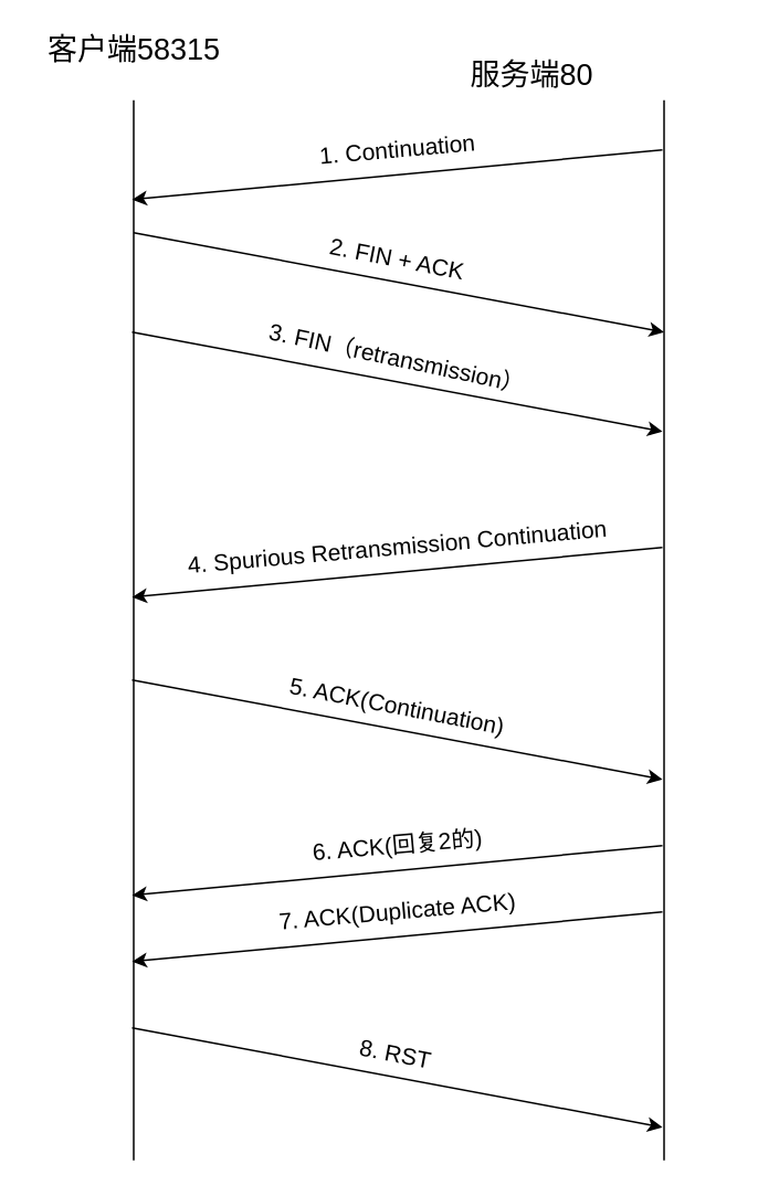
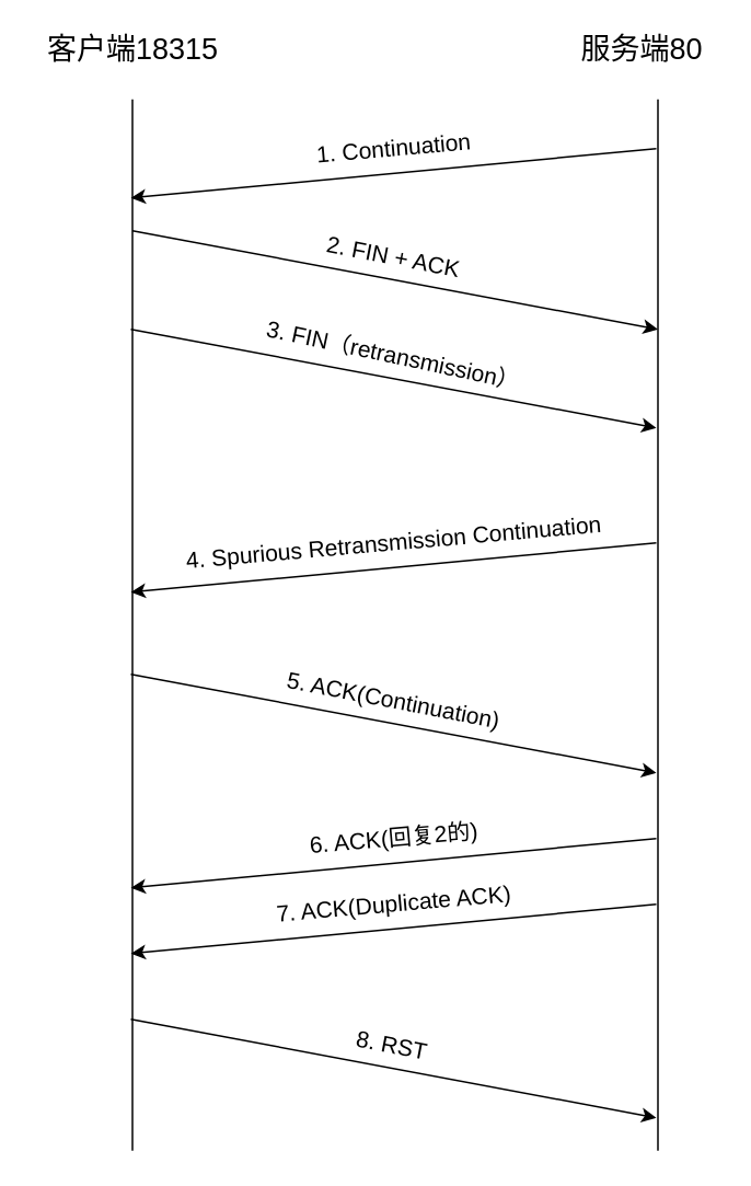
  <mxCell id="0" />
  <mxCell id="1" parent="0" />
  <mxCell id="2" value="" style="endArrow=none;html=1;rounded=0;" edge="1" parent="1"><mxGeometry width="50" height="50" relative="1" as="geometry"><mxPoint x="80" y="700" as="sourcePoint" /><mxPoint x="80" y="60" as="targetPoint" /></mxGeometry></mxCell>
  <mxCell id="3" value="" style="endArrow=none;html=1;rounded=0;" edge="1" parent="1"><mxGeometry width="50" height="50" relative="1" as="geometry"><mxPoint x="400" y="700" as="sourcePoint" /><mxPoint x="400" y="60" as="targetPoint" /></mxGeometry></mxCell>
- <mxCell id="4" value="&lt;font style=&quot;font-size: 18px&quot;&gt;客户端58315&lt;/font&gt;" style="text;html=1;resizable=0;autosize=1;align=center;verticalAlign=middle;points=[];fillColor=none;strokeColor=none;rounded=0;" vertex="1" parent="1"><mxGeometry x="20" y="20" width="120" height="20" as="geometry" /></mxCell>
- <mxCell id="5" value="&lt;font style=&quot;font-size: 18px&quot;&gt;服务端80&lt;/font&gt;" style="text;html=1;resizable=0;autosize=1;align=center;verticalAlign=middle;points=[];fillColor=none;strokeColor=none;rounded=0;" vertex="1" parent="1"><mxGeometry x="275" y="35" width="90" height="20" as="geometry" /></mxCell>
+ <mxCell id="4" value="&lt;font style=&quot;font-size: 18px&quot;&gt;客户端18315&lt;/font&gt;" style="text;html=1;resizable=0;autosize=1;align=center;verticalAlign=middle;points=[];fillColor=none;strokeColor=none;rounded=0;" vertex="1" parent="1"><mxGeometry x="20" y="20" width="120" height="20" as="geometry" /></mxCell>
+ <mxCell id="5" value="&lt;font style=&quot;font-size: 18px&quot;&gt;服务端80&lt;/font&gt;" style="text;html=1;resizable=0;autosize=1;align=center;verticalAlign=middle;points=[];fillColor=none;strokeColor=none;rounded=0;" vertex="1" parent="1"><mxGeometry x="345" y="20" width="90" height="20" as="geometry" /></mxCell>
  <mxCell id="6" value="" style="endArrow=classic;html=1;rounded=0;fontSize=18;" edge="1" parent="1"><mxGeometry width="50" height="50" relative="1" as="geometry"><mxPoint x="80" y="140" as="sourcePoint" /><mxPoint x="400" y="200" as="targetPoint" /></mxGeometry></mxCell>
  <mxCell id="7" value="&lt;font style=&quot;font-size: 14px&quot;&gt;2. FIN + ACK&lt;br&gt;&lt;/font&gt;" style="text;html=1;resizable=0;autosize=1;align=center;verticalAlign=middle;points=[];fillColor=none;strokeColor=none;rounded=0;fontSize=18;rotation=11;" vertex="1" parent="1"><mxGeometry x="189" y="140" width="100" height="30" as="geometry" /></mxCell>
  <mxCell id="8" value="" style="endArrow=classic;html=1;rounded=0;fontSize=14;" edge="1" parent="1"><mxGeometry width="50" height="50" relative="1" as="geometry"><mxPoint x="399" y="330" as="sourcePoint" /><mxPoint x="79" y="360" as="targetPoint" /></mxGeometry></mxCell>
  <mxCell id="9" value="" style="endArrow=classic;html=1;rounded=0;fontSize=18;" edge="1" parent="1"><mxGeometry width="50" height="50" relative="1" as="geometry"><mxPoint x="79" y="200" as="sourcePoint" /><mxPoint x="399" y="260" as="targetPoint" /></mxGeometry></mxCell>
  <mxCell id="10" value="&lt;font style=&quot;font-size: 14px&quot;&gt;3. FIN（retransmission）&lt;/font&gt;" style="text;html=1;resizable=0;autosize=1;align=center;verticalAlign=middle;points=[];fillColor=none;strokeColor=none;rounded=0;fontSize=18;rotation=12;" vertex="1" parent="1"><mxGeometry x="154" y="200" width="170" height="30" as="geometry" /></mxCell>
  <mxCell id="11" value="4. Spurious Retransmission Continuation" style="text;html=1;resizable=0;autosize=1;align=center;verticalAlign=middle;points=[];fillColor=none;strokeColor=none;rounded=0;fontSize=14;rotation=355;" vertex="1" parent="1"><mxGeometry x="104" y="320" width="270" height="20" as="geometry" /></mxCell>
  <mxCell id="12" value="" style="endArrow=classic;html=1;rounded=0;fontSize=14;" edge="1" parent="1"><mxGeometry width="50" height="50" relative="1" as="geometry"><mxPoint x="399" y="90" as="sourcePoint" /><mxPoint x="79" y="120" as="targetPoint" /></mxGeometry></mxCell>
  <mxCell id="13" value="1. Continuation" style="text;html=1;resizable=0;autosize=1;align=center;verticalAlign=middle;points=[];fillColor=none;strokeColor=none;rounded=0;fontSize=14;rotation=355;" vertex="1" parent="1"><mxGeometry x="184" y="80" width="110" height="20" as="geometry" /></mxCell>
  <mxCell id="14" value="" style="endArrow=classic;html=1;rounded=0;fontSize=18;" edge="1" parent="1"><mxGeometry width="50" height="50" relative="1" as="geometry"><mxPoint x="79" y="410" as="sourcePoint" /><mxPoint x="399" y="470" as="targetPoint" /></mxGeometry></mxCell>
  <mxCell id="15" value="&lt;font style=&quot;font-size: 14px&quot;&gt;5. ACK(Continuation)&lt;br&gt;&lt;/font&gt;" style="text;html=1;resizable=0;autosize=1;align=center;verticalAlign=middle;points=[];fillColor=none;strokeColor=none;rounded=0;fontSize=18;rotation=11;" vertex="1" parent="1"><mxGeometry x="164" y="410" width="150" height="30" as="geometry" /></mxCell>
  <mxCell id="16" value="" style="endArrow=classic;html=1;rounded=0;fontSize=14;" edge="1" parent="1"><mxGeometry width="50" height="50" relative="1" as="geometry"><mxPoint x="399" y="510" as="sourcePoint" /><mxPoint x="79" y="540" as="targetPoint" /></mxGeometry></mxCell>
  <mxCell id="17" value="6. ACK(回复2的)" style="text;html=1;resizable=0;autosize=1;align=center;verticalAlign=middle;points=[];fillColor=none;strokeColor=none;rounded=0;fontSize=14;rotation=355;" vertex="1" parent="1"><mxGeometry x="179" y="500" width="120" height="20" as="geometry" /></mxCell>
  <mxCell id="18" value="" style="endArrow=classic;html=1;rounded=0;fontSize=14;" edge="1" parent="1"><mxGeometry width="50" height="50" relative="1" as="geometry"><mxPoint x="399" y="550" as="sourcePoint" /><mxPoint x="79" y="580" as="targetPoint" /></mxGeometry></mxCell>
  <mxCell id="19" value="7. ACK(Duplicate ACK)" style="text;html=1;resizable=0;autosize=1;align=center;verticalAlign=middle;points=[];fillColor=none;strokeColor=none;rounded=0;fontSize=14;rotation=355;" vertex="1" parent="1"><mxGeometry x="159" y="540" width="160" height="20" as="geometry" /></mxCell>
  <mxCell id="20" value="" style="endArrow=classic;html=1;rounded=0;fontSize=18;" edge="1" parent="1"><mxGeometry width="50" height="50" relative="1" as="geometry"><mxPoint x="79" y="620" as="sourcePoint" /><mxPoint x="399" y="680" as="targetPoint" /></mxGeometry></mxCell>
  <mxCell id="21" value="&lt;font style=&quot;font-size: 14px&quot;&gt;8. RST&lt;br&gt;&lt;/font&gt;" style="text;html=1;resizable=0;autosize=1;align=center;verticalAlign=middle;points=[];fillColor=none;strokeColor=none;rounded=0;fontSize=18;rotation=11;" vertex="1" parent="1"><mxGeometry x="208" y="620" width="60" height="30" as="geometry" /></mxCell>
